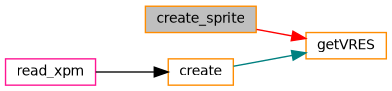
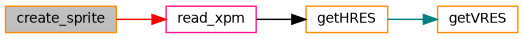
  digraph {
    rankdir=LR
    node [color=darkorange fillcolor=white fontname=Helvetica fontsize=10 shape=record style=filled]
    edge [fontname=Helvetica fontsize=10 labelfontname=Helvetica labelfontsize=10 style=solid]
    n1 [fillcolor=grey75 fontcolor=black height=0.2 label=create_sprite width=0.4]
    n2 [color=deeppink height=0.2 label=read_xpm width=0.4]
-   n3 [height=0.2 label=create width=0.4]
+   n3 [height=0.2 label=getHRES width=0.4]
    n4 [height=0.2 label=getVRES width=0.4]
-   n1 -> n4 [color=red]
+   n1 -> n2 [color=red]
    n2 -> n3 [color=black]
    n3 -> n4 [color=teal]
  }
